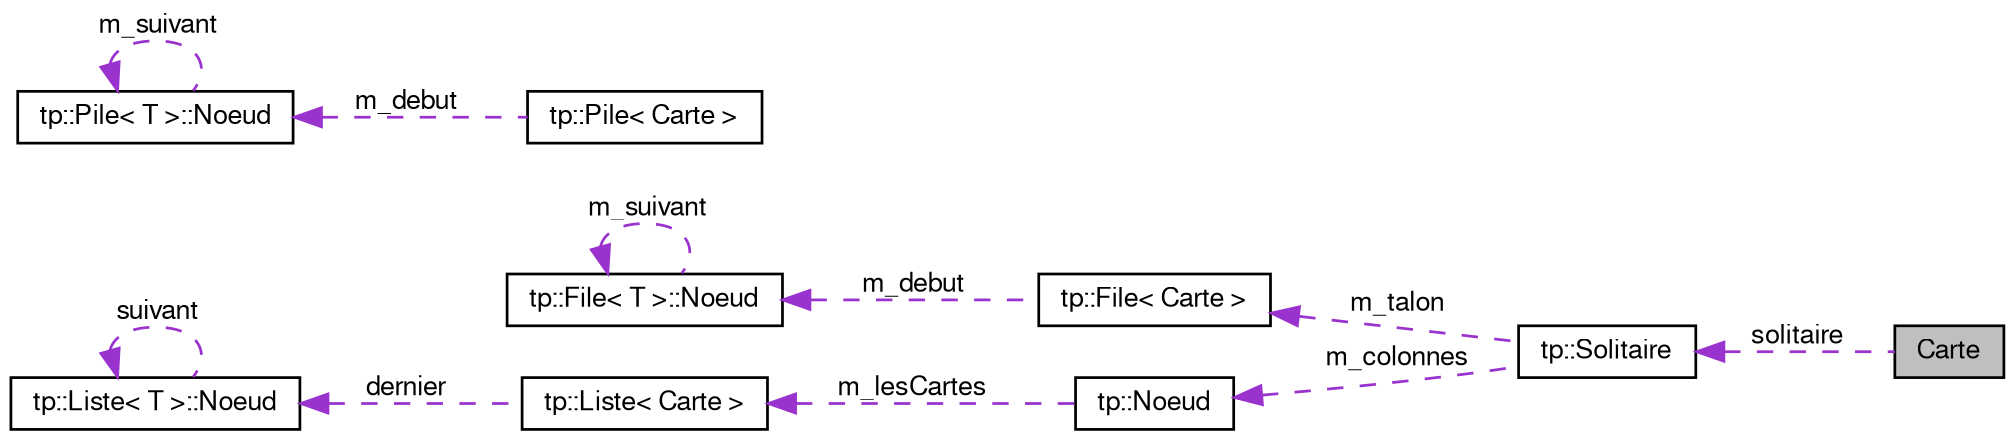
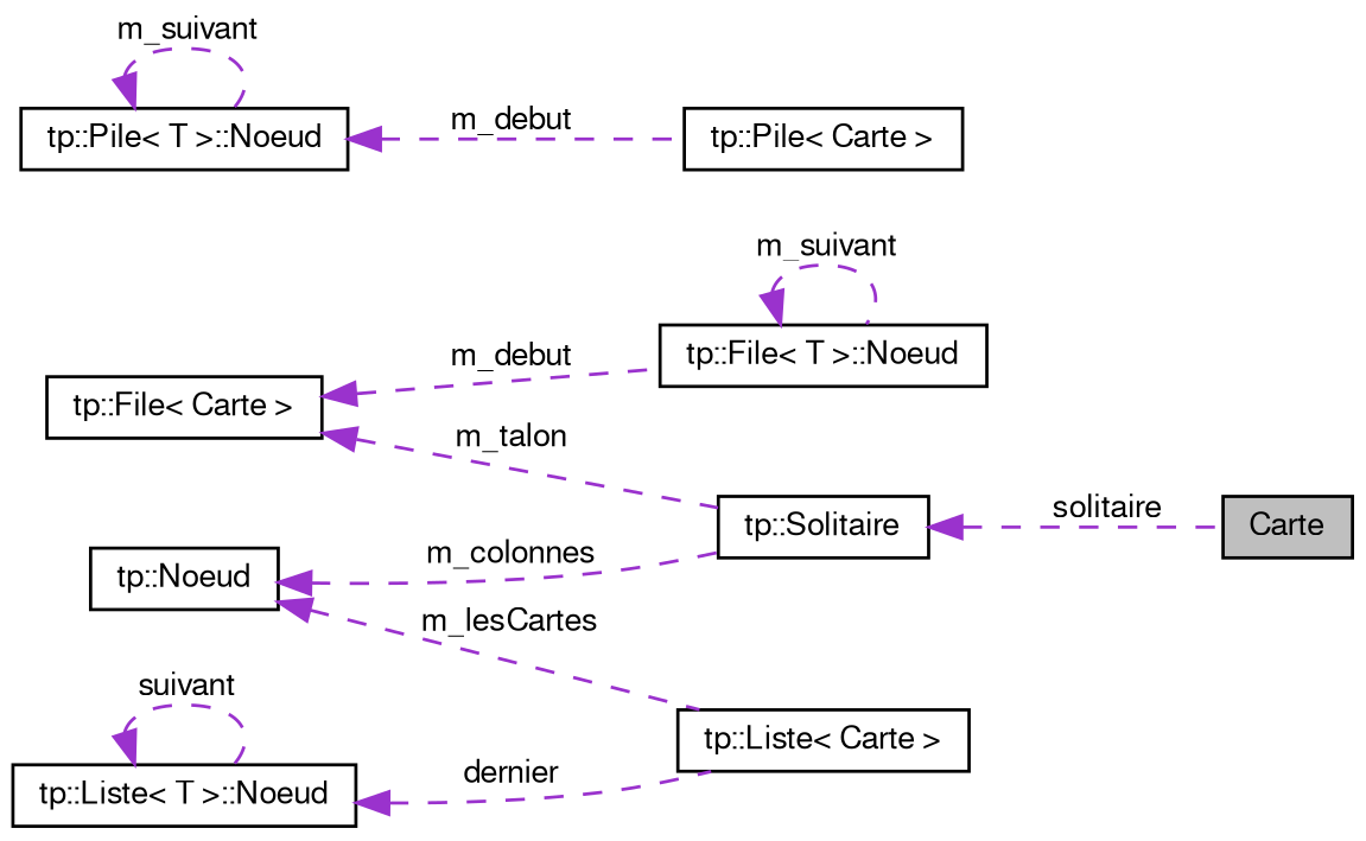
  digraph {
    rankdir=LR
    node [color=black fillcolor=white fontname=FreeSans fontsize=10 shape=record style=filled]
    edge [color=darkorchid3 dir=back fontname=FreeSans fontsize=10 labelfontname=FreeSans labelfontsize=10 style=dashed]
    n1 [fillcolor=grey75 fontcolor=black height=0.2 label=Carte width=0.4]
    n2 [height=0.2 label="tp::Solitaire" width=0.4]
    n3 [height=0.2 label="tp::Pile\< Carte \>" width=0.4]
    n4 [height=0.2 label="tp::Pile\< T \>::Noeud" width=0.4]
    n5 [height=0.2 label="tp::File\< Carte \>" width=0.4]
    n6 [height=0.2 label="tp::File\< T \>::Noeud" width=0.4]
    n7 [height=0.2 label="tp::Noeud" width=0.4]
    n8 [height=0.2 label="tp::Liste\< Carte \>" width=0.4]
    n9 [height=0.2 label="tp::Liste\< T \>::Noeud" width=0.4]
    n2 -> n1 [label=" solitaire"]
    n4 -> n3 [label=" m_debut"]
    n4 -> n4 [label=" m_suivant"]
    n5 -> n2 [label=" m_talon"]
-   n6 -> n5 [label=" m_debut"]
+   n5 -> n6 [label=" m_debut"]
    n6 -> n6 [label=" m_suivant"]
    n7 -> n2 [label=" m_colonnes"]
-   n8 -> n7 [label=" m_lesCartes"]
+   n7 -> n8 [label=" m_lesCartes"]
    n9 -> n8 [label=" dernier"]
    n9 -> n9 [label=" suivant"]
  }
